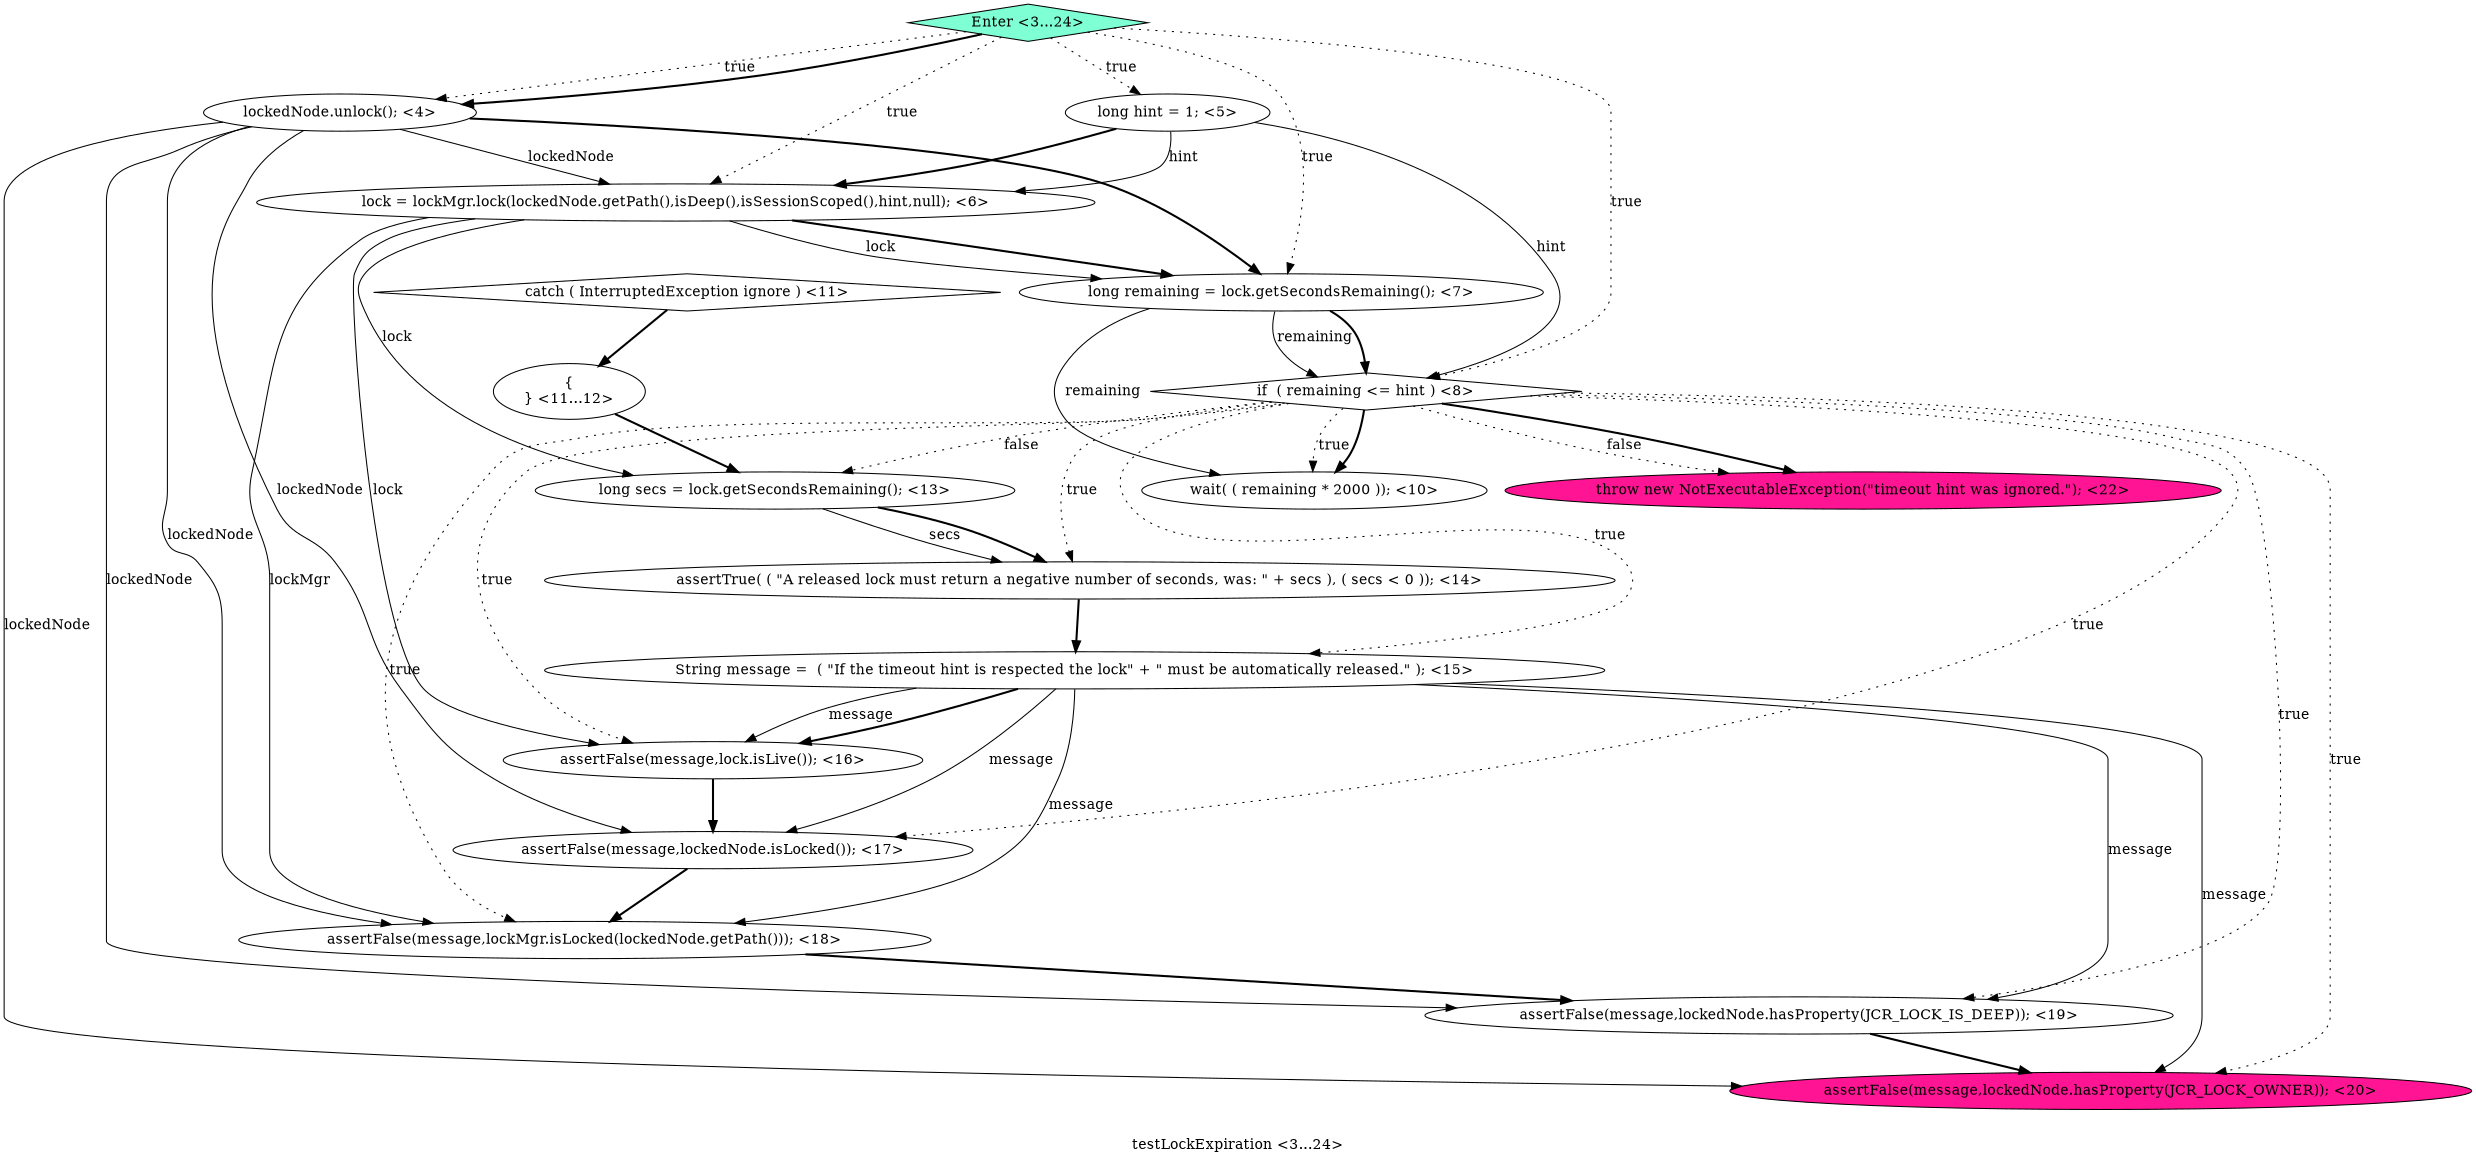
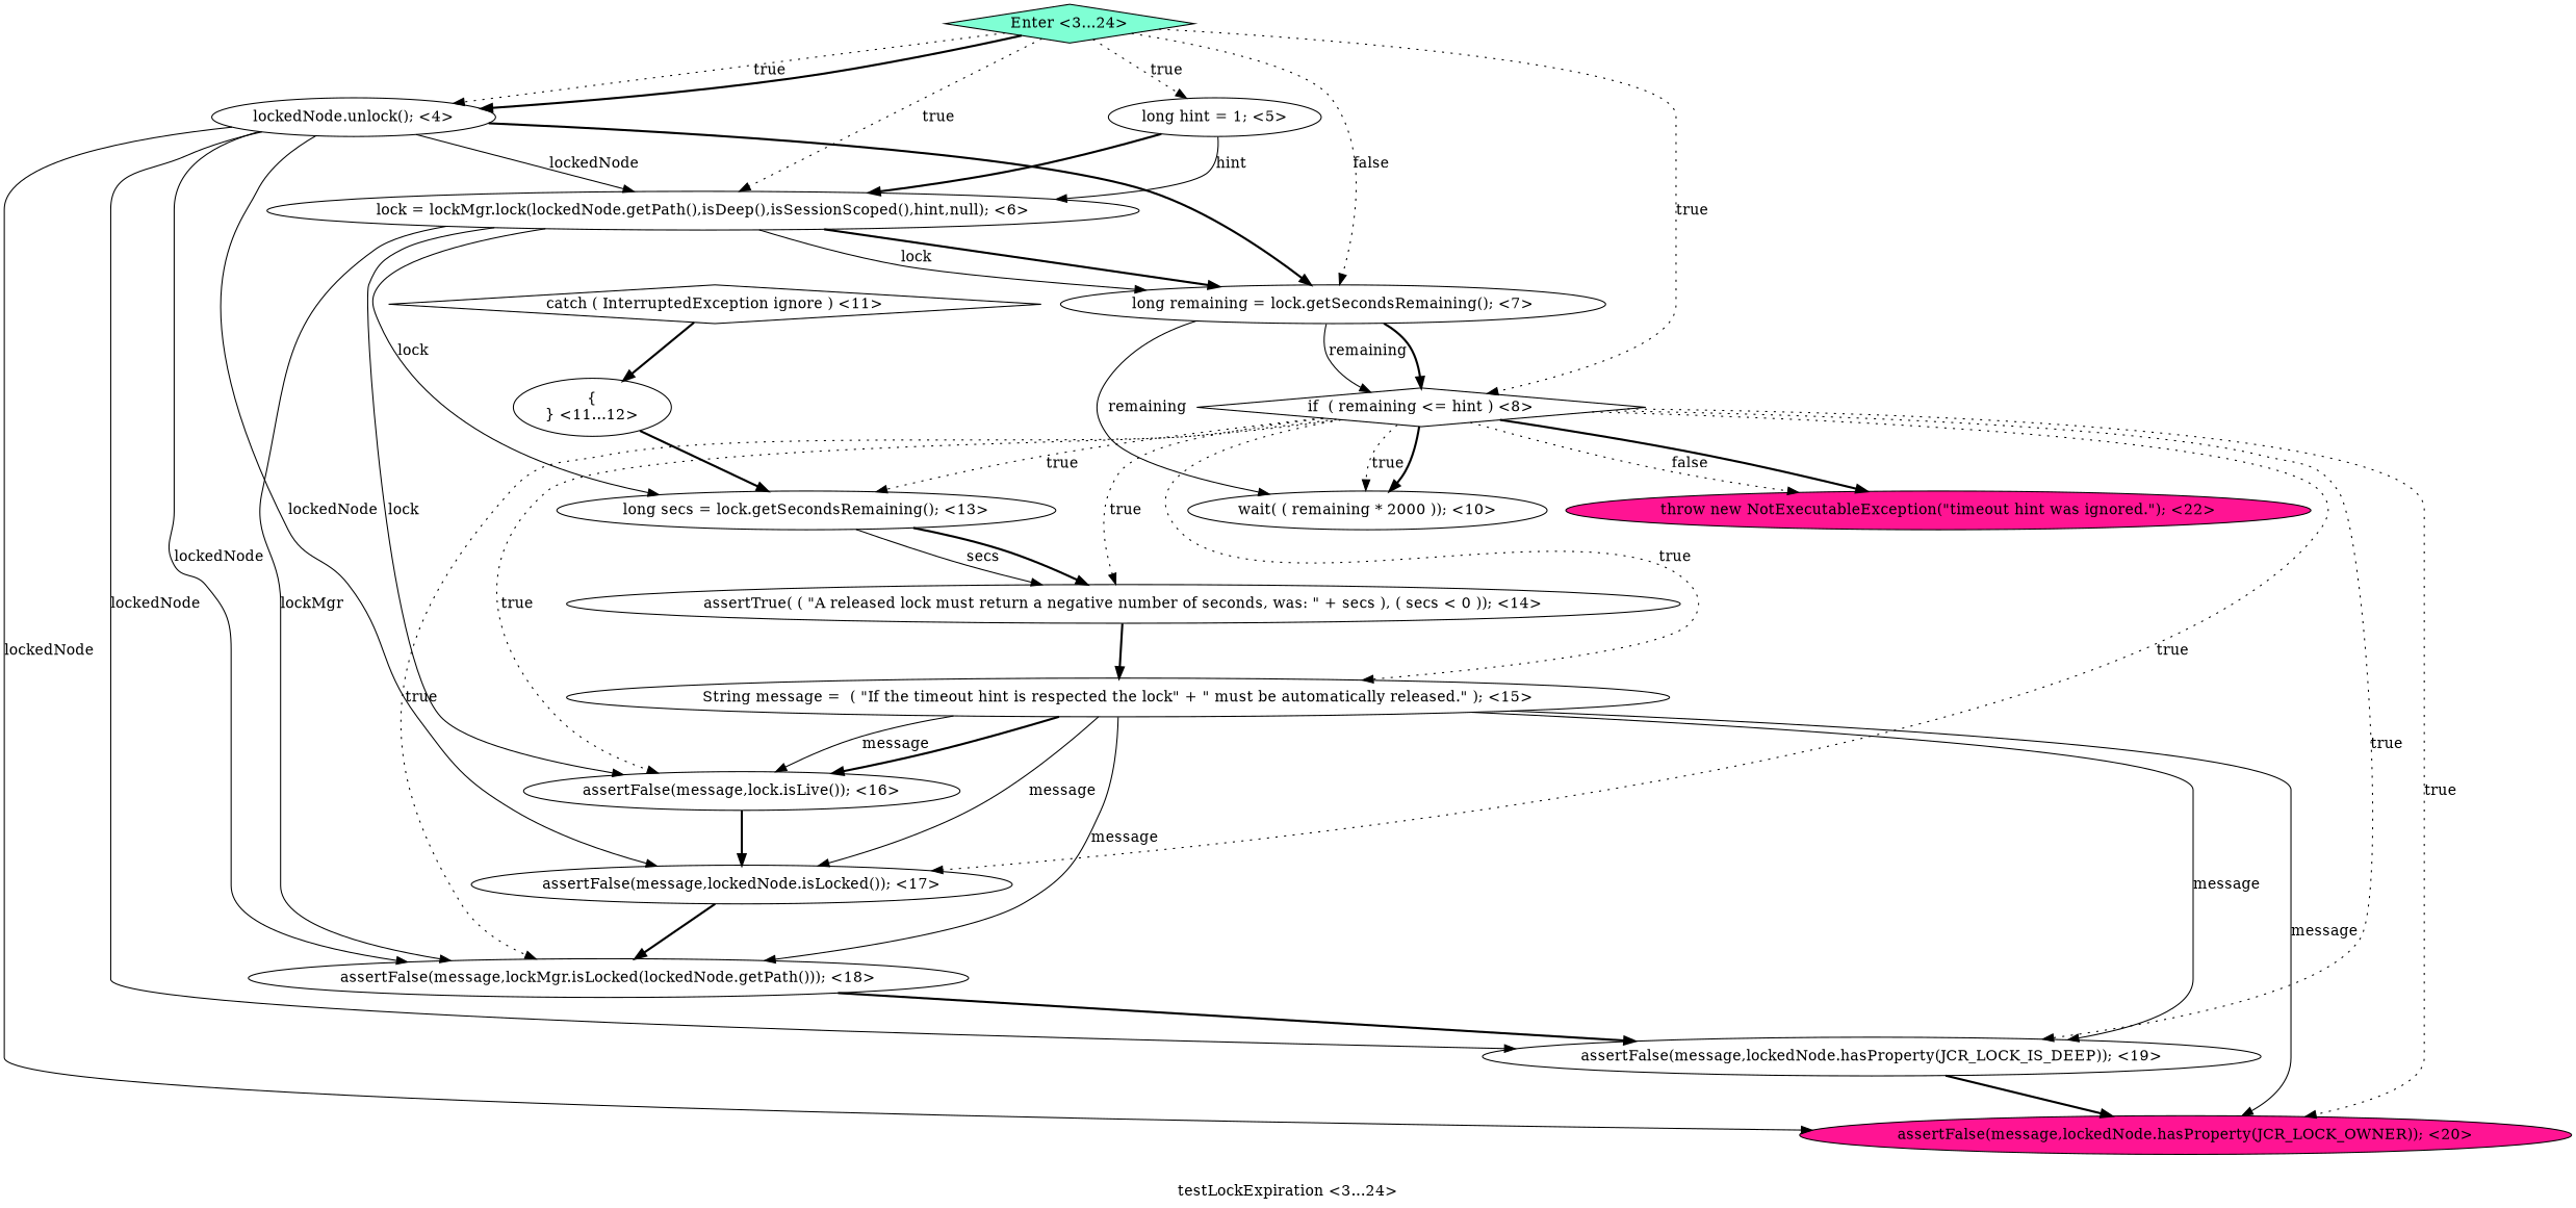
  digraph {
    label="testLockExpiration <3...24>"
    node [fillcolor=white shape=ellipse style=filled]
    edge [style=solid]
    n1 [label="assertFalse(message,lockedNode.isLocked()); <17>"]
    n2 [label="assertFalse(message,lockMgr.isLocked(lockedNode.getPath())); <18>"]
    n3 [label="assertFalse(message,lockedNode.hasProperty(JCR_LOCK_IS_DEEP)); <19>"]
    n4 [fillcolor=deeppink label="assertFalse(message,lockedNode.hasProperty(JCR_LOCK_OWNER)); <20>"]
    n5 [label="{\n} <11...12>"]
    n6 [label="long secs = lock.getSecondsRemaining(); <13>"]
    n7 [label="assertTrue( ( \"A released lock must return a negative number of seconds, was: \" + secs ), ( secs < 0 )); <14>"]
    n8 [label="lockedNode.unlock(); <4>"]
    n9 [label="lock = lockMgr.lock(lockedNode.getPath(),isDeep(),isSessionScoped(),hint,null); <6>"]
    n10 [label="long remaining = lock.getSecondsRemaining(); <7>"]
    n11 [label="long hint = 1; <5>"]
    n12 [label="if  ( remaining <= hint ) <8>" shape=diamond]
    n13 [label="assertFalse(message,lock.isLive()); <16>"]
    n14 [label="wait( ( remaining * 2000 )); <10>"]
    n15 [fillcolor=deeppink label="throw new NotExecutableException(\"timeout hint was ignored.\"); <22>"]
    n16 [label="String message =  ( \"If the timeout hint is respected the lock\" + \" must be automatically released.\" ); <15>"]
    n17 [fillcolor=aquamarine label="Enter <3...24>" shape=diamond]
    n18 [label="catch ( InterruptedException ignore ) <11>" shape=diamond]
    n1 -> n2 [style=bold]
    n2 -> n3 [style=bold]
    n3 -> n4 [style=bold]
    n5 -> n6 [style=bold]
    n6 -> n7 [label=secs]
    n6 -> n7 [style=bold]
    n7 -> n16 [style=bold]
    n8 -> n1 [label=lockedNode]
    n8 -> n2 [label=lockedNode]
    n8 -> n3 [label=lockedNode]
    n8 -> n4 [label=lockedNode]
    n8 -> n9 [label=lockedNode]
    n8 -> n10 [style=bold]
    n9 -> n2 [label=lockMgr]
    n9 -> n6 [label=lock]
    n9 -> n10 [label=lock]
    n9 -> n10 [style=bold]
    n9 -> n13 [label=lock]
    n10 -> n12 [label=remaining]
    n10 -> n12 [style=bold]
    n10 -> n14 [label=remaining]
    n11 -> n9 [label=hint]
    n11 -> n9 [style=bold]
-   n11 -> n12 [label=hint]
    n12 -> n1 [label=true style=dotted]
    n12 -> n2 [label=true style=dotted]
    n12 -> n3 [label=true style=dotted]
    n12 -> n4 [label=true style=dotted]
-   n12 -> n6 [label=false style=dotted]
+   n12 -> n6 [label=true style=dotted]
    n12 -> n7 [label=true style=dotted]
    n12 -> n13 [label=true style=dotted]
    n12 -> n14 [label=true style=dotted]
    n12 -> n14 [style=bold]
    n12 -> n15 [label=false style=dotted]
    n12 -> n15 [style=bold]
    n12 -> n16 [label=true style=dotted]
    n13 -> n1 [style=bold]
    n16 -> n1 [label=message]
    n16 -> n2 [label=message]
    n16 -> n3 [label=message]
    n16 -> n4 [label=message]
    n16 -> n13 [label=message]
    n16 -> n13 [style=bold]
    n17 -> n8 [label=true style=dotted]
    n17 -> n8 [style=bold]
    n17 -> n9 [label=true style=dotted]
-   n17 -> n10 [label=true style=dotted]
+   n17 -> n10 [label=false style=dotted]
    n17 -> n11 [label=true style=dotted]
    n17 -> n12 [label=true style=dotted]
    n18 -> n5 [style=bold]
  }
